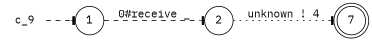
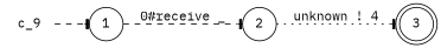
  digraph {
    fontname="IBM Plex Mono"
    rankdir=LR
    node [fontname="IBM Plex Mono" shape=circle]
    edge [arrowhead=tee fontname="IBM Plex Mono" style=dashed]
    n1 [label=c_9 shape=plaintext]
    n2 [label=1]
    n3 [label=2]
-   n4 [label=7 shape=doublecircle]
+   n4 [label=3 shape=doublecircle]
    n1 -> n2
    n2 -> n3 [label="0#receive _"]
    n3 -> n4 [label="unknown ! 4" style=dotted]
  }
